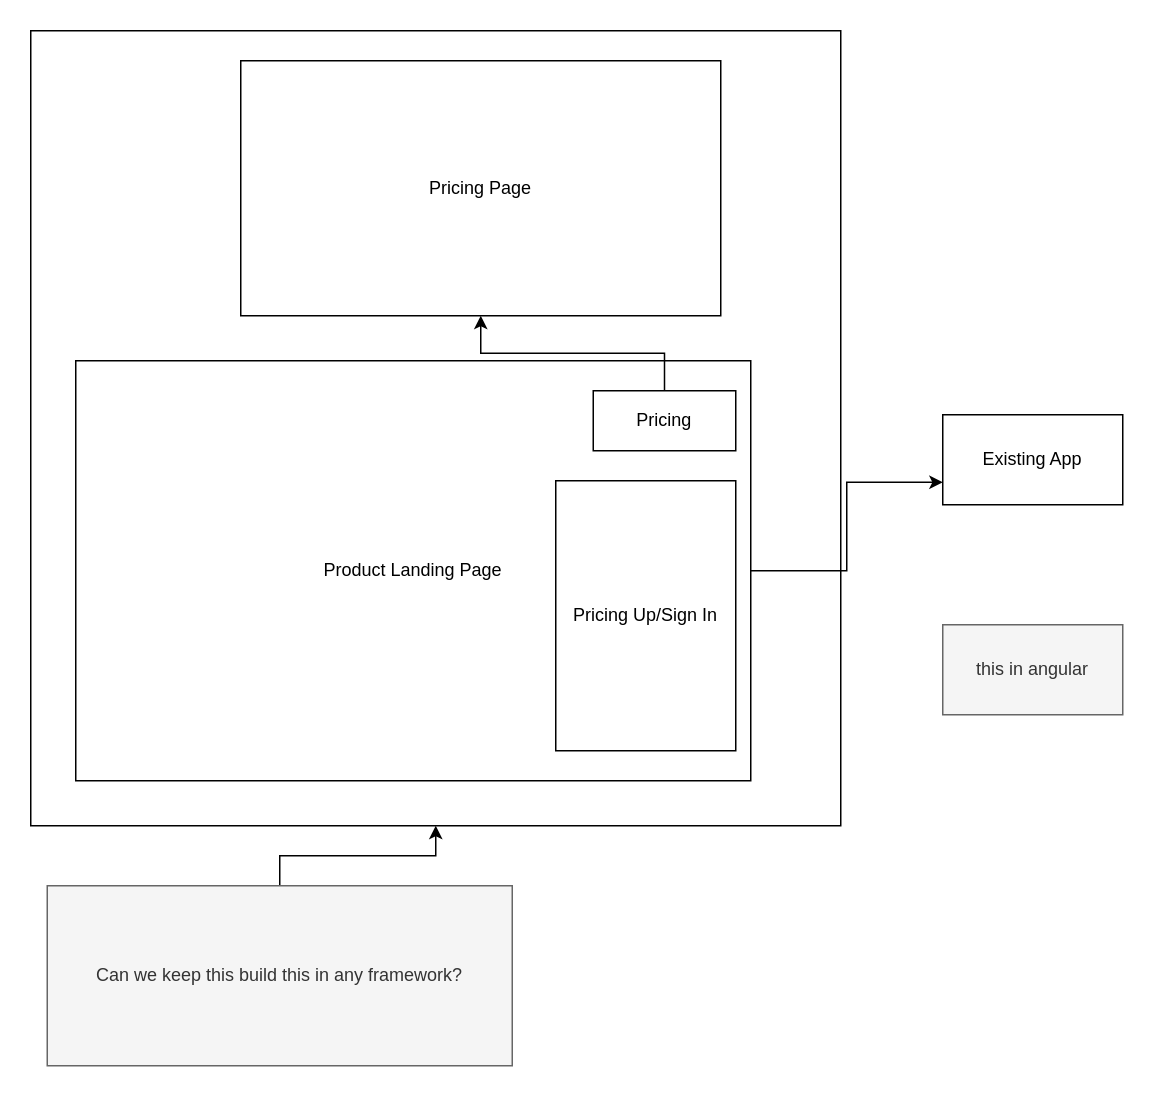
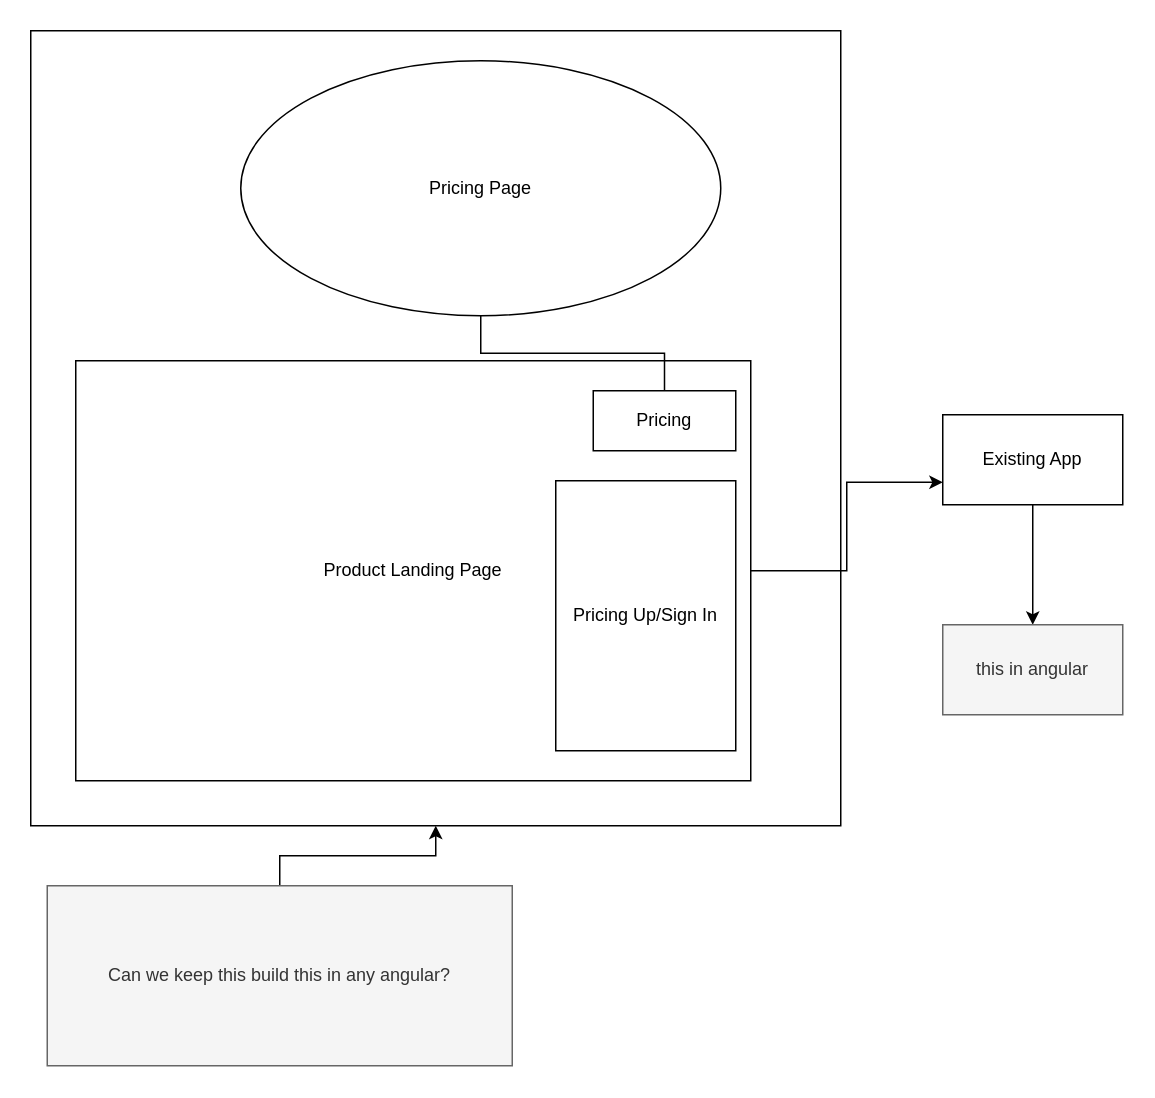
  <mxCell id="0" />
  <mxCell id="1" parent="0" />
  <mxCell id="2" value="" style="rounded=0;whiteSpace=wrap;html=1;" vertex="1" parent="1"><mxGeometry x="20" y="20" width="540" height="530" as="geometry" /></mxCell>
+ <mxCell id="3" value="" style="edgeStyle=orthogonalEdgeStyle;rounded=0;orthogonalLoop=1;jettySize=auto;html=1;" edge="1" parent="1" source="4" target="13"><mxGeometry relative="1" as="geometry" /></mxCell>
  <mxCell id="4" value="Existing App" style="rounded=0;whiteSpace=wrap;html=1;" vertex="1" parent="1"><mxGeometry x="628" y="276" width="120" height="60" as="geometry" /></mxCell>
  <mxCell id="5" style="edgeStyle=orthogonalEdgeStyle;rounded=0;orthogonalLoop=1;jettySize=auto;html=1;entryX=0;entryY=0.75;entryDx=0;entryDy=0;" edge="1" parent="1" source="6" target="4"><mxGeometry relative="1" as="geometry"><mxPoint x="500" y="320" as="targetPoint" /></mxGeometry></mxCell>
  <mxCell id="6" value="Product Landing Page" style="rounded=0;whiteSpace=wrap;html=1;" vertex="1" parent="1"><mxGeometry x="50" y="240" width="450" height="280" as="geometry" /></mxCell>
  <mxCell id="7" value="Pricing Up/Sign In" style="rounded=0;whiteSpace=wrap;html=1;" vertex="1" parent="1"><mxGeometry x="370" y="320" width="120" height="180" as="geometry" /></mxCell>
- <mxCell id="8" style="edgeStyle=orthogonalEdgeStyle;rounded=0;orthogonalLoop=1;jettySize=auto;html=1;" edge="1" parent="1" source="9" target="10"><mxGeometry relative="1" as="geometry" /></mxCell>
+ <mxCell id="8" style="edgeStyle=orthogonalEdgeStyle;rounded=0;orthogonalLoop=1;jettySize=auto;html=1;endArrow=none;" edge="1" parent="1" source="9" target="10"><mxGeometry relative="1" as="geometry" /></mxCell>
  <mxCell id="9" value="Pricing" style="rounded=0;whiteSpace=wrap;html=1;" vertex="1" parent="1"><mxGeometry x="395" y="260" width="95" height="40" as="geometry" /></mxCell>
- <mxCell id="10" value="Pricing Page" style="rounded=0;whiteSpace=wrap;html=1;" vertex="1" parent="1"><mxGeometry x="160" y="40" width="320" height="170" as="geometry" /></mxCell>
+ <mxCell id="10" value="Pricing Page" style="ellipse;whiteSpace=wrap;html=1;" vertex="1" parent="1"><mxGeometry x="160" y="40" width="320" height="170" as="geometry" /></mxCell>
  <mxCell id="11" style="edgeStyle=orthogonalEdgeStyle;rounded=0;orthogonalLoop=1;jettySize=auto;html=1;" edge="1" parent="1" source="12" target="2"><mxGeometry relative="1" as="geometry" /></mxCell>
- <mxCell id="12" value="Can we keep this build this in any framework?" style="text;html=1;strokeColor=#666666;fillColor=#f5f5f5;align=center;verticalAlign=middle;whiteSpace=wrap;rounded=0;fontColor=#333333;" vertex="1" parent="1"><mxGeometry x="31" y="590" width="310" height="120" as="geometry" /></mxCell>
+ <mxCell id="12" value="Can we keep this build this in any angular?" style="text;html=1;strokeColor=#666666;fillColor=#f5f5f5;align=center;verticalAlign=middle;whiteSpace=wrap;rounded=0;fontColor=#333333;" vertex="1" parent="1"><mxGeometry x="31" y="590" width="310" height="120" as="geometry" /></mxCell>
  <mxCell id="13" value="this in angular" style="rounded=0;whiteSpace=wrap;html=1;fillColor=#f5f5f5;strokeColor=#666666;fontColor=#333333;" vertex="1" parent="1"><mxGeometry x="628" y="416" width="120" height="60" as="geometry" /></mxCell>
